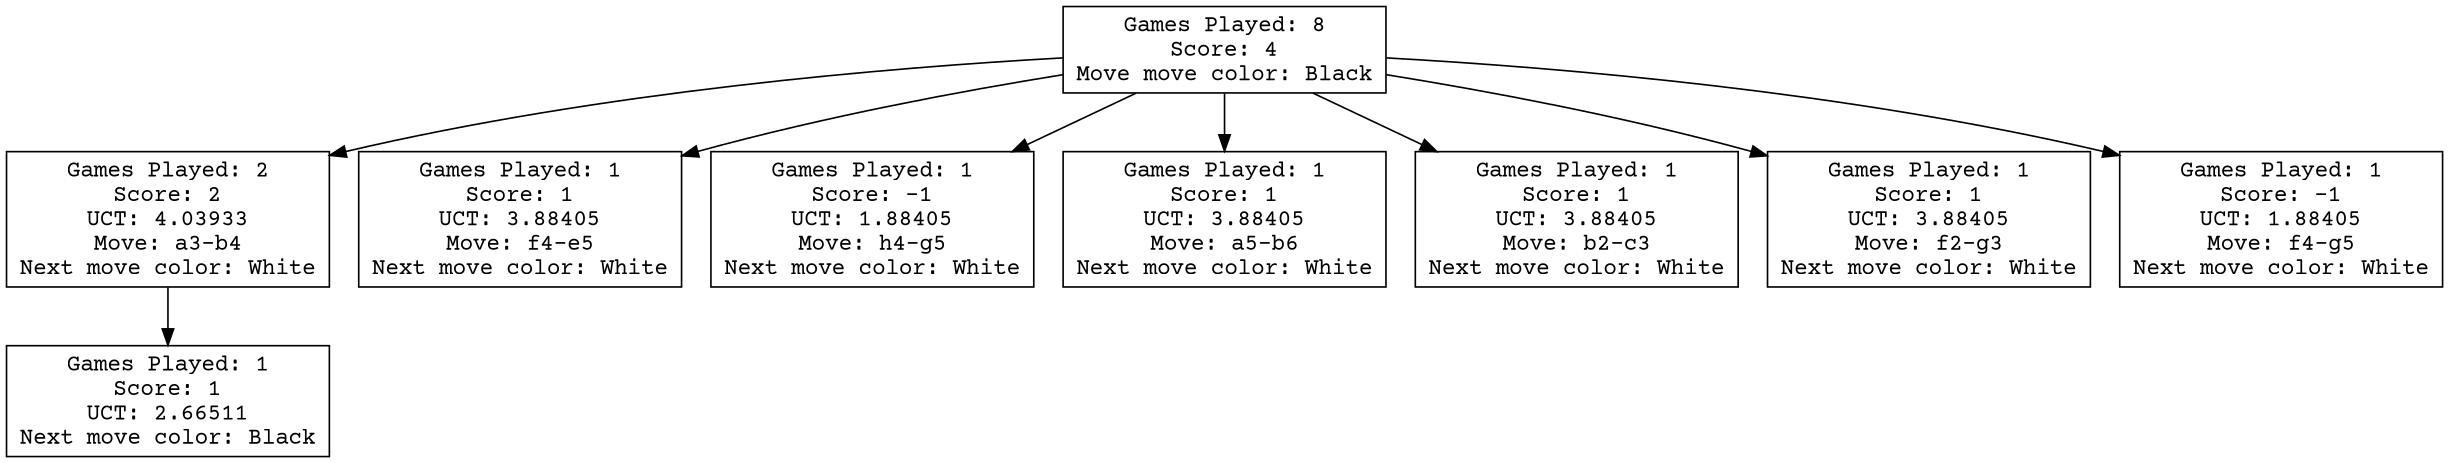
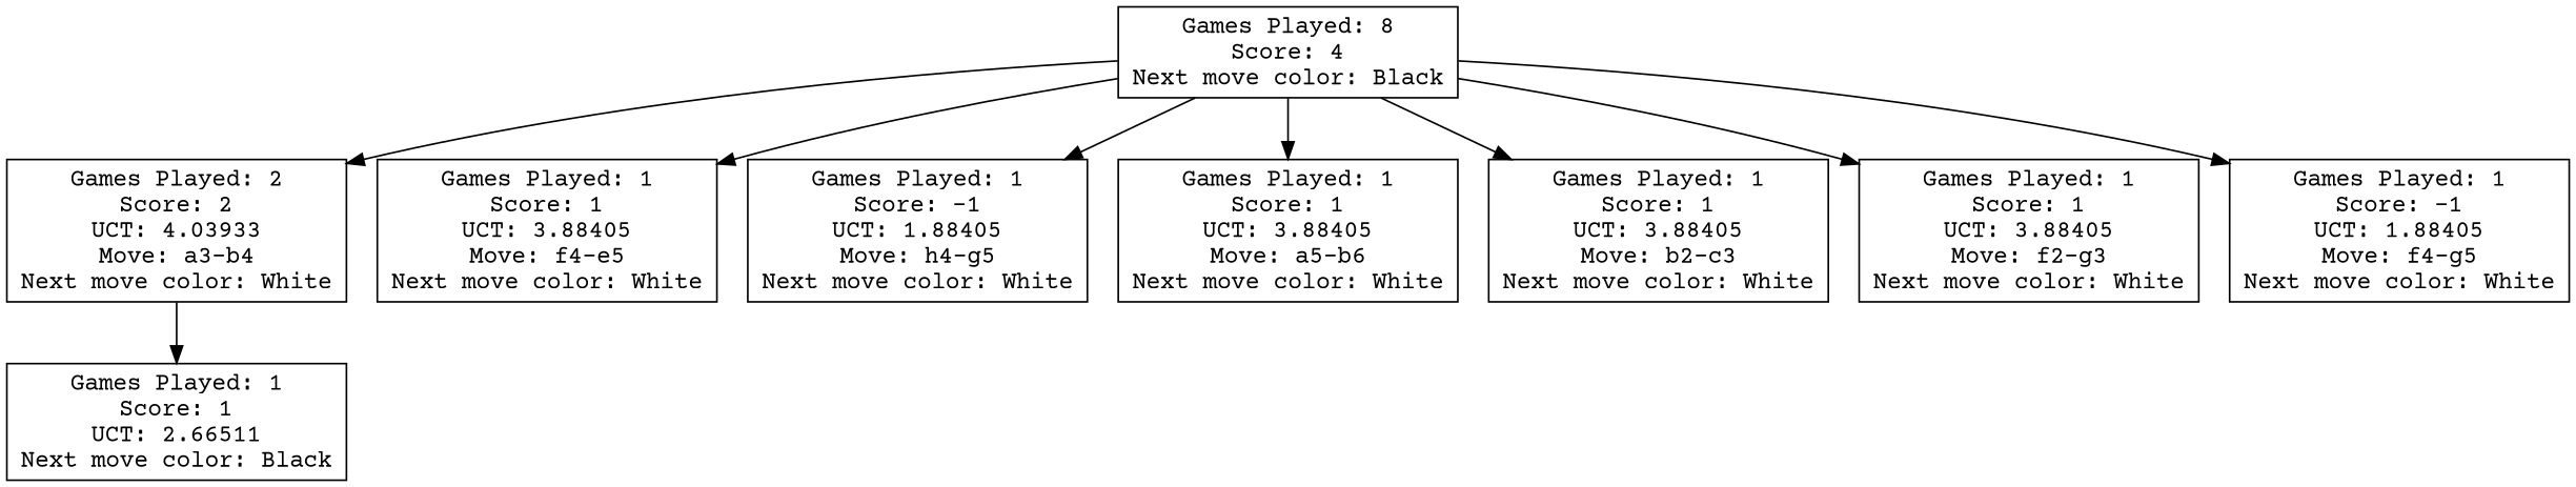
  digraph {
    fontname="Courier Prime"
    node [fontname="Courier Prime" shape=box]
    edge [fontname="Courier Prime"]
-   n1 [label="Games Played: 8\nScore: 4\nMove move color: Black"]
+   n1 [label="Games Played: 8\nScore: 4\nNext move color: Black"]
    n2 [label="Games Played: 2\nScore: 2\nUCT: 4.03933\nMove: a3-b4\nNext move color: White"]
    n3 [label="Games Played: 1\nScore: 1\nUCT: 3.88405\nMove: f4-e5\nNext move color: White"]
    n4 [label="Games Played: 1\nScore: -1\nUCT: 1.88405\nMove: h4-g5\nNext move color: White"]
    n5 [label="Games Played: 1\nScore: 1\nUCT: 3.88405\nMove: a5-b6\nNext move color: White"]
    n6 [label="Games Played: 1\nScore: 1\nUCT: 3.88405\nMove: b2-c3\nNext move color: White"]
    n7 [label="Games Played: 1\nScore: 1\nUCT: 3.88405\nMove: f2-g3\nNext move color: White"]
    n8 [label="Games Played: 1\nScore: -1\nUCT: 1.88405\nMove: f4-g5\nNext move color: White"]
    n9 [label="Games Played: 1\nScore: 1\nUCT: 2.66511\nNext move color: Black"]
    n1 -> n2
    n1 -> n3
    n1 -> n4
    n1 -> n5
    n1 -> n6
    n1 -> n7
    n1 -> n8
    n2 -> n9
  }
